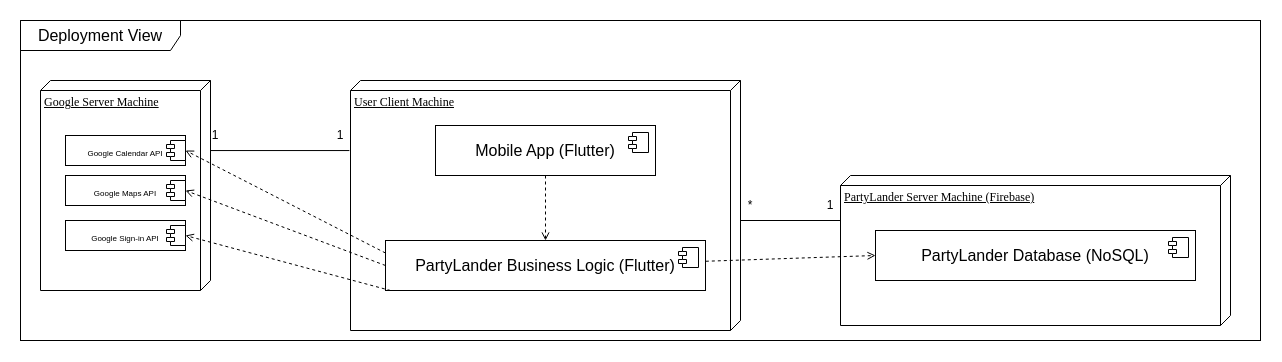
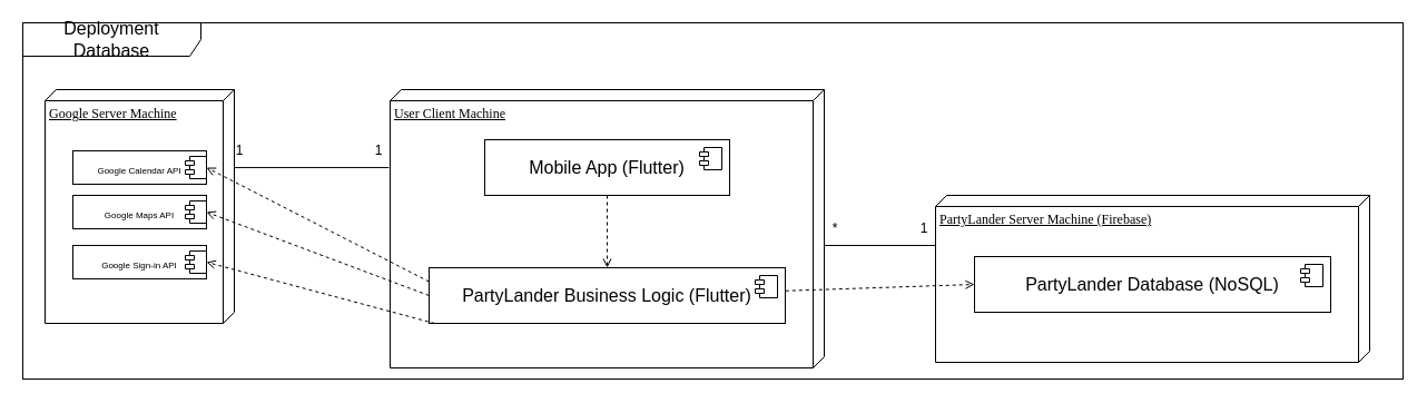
  <mxCell id="0" />
  <mxCell id="1" parent="0" />
  <mxCell id="2" value="" style="rounded=0;whiteSpace=wrap;html=1;" vertex="1" parent="1"><mxGeometry x="20" width="1240" height="320" as="geometry" y="20" /></mxCell>
  <mxCell id="3" value="User Client Machine" style="verticalAlign=top;align=left;spacingTop=8;spacingLeft=2;spacingRight=12;shape=cube;size=10;direction=south;fontStyle=4;html=1;rounded=0;shadow=0;comic=0;labelBackgroundColor=none;strokeWidth=1;fontFamily=Verdana;fontSize=12" parent="1" vertex="1"><mxGeometry x="350" y="80" width="390" height="250" as="geometry" /></mxCell>
  <mxCell id="4" value="PartyLander Server Machine (Firebase)" style="verticalAlign=top;align=left;spacingTop=8;spacingLeft=2;spacingRight=12;shape=cube;size=10;direction=south;fontStyle=4;html=1;rounded=0;shadow=0;comic=0;labelBackgroundColor=none;strokeWidth=1;fontFamily=Verdana;fontSize=12" parent="1" vertex="1"><mxGeometry x="840" y="175" width="390" height="150" as="geometry" /></mxCell>
  <mxCell id="5" value="Mobile App (Flutter)" style="html=1;dropTarget=0;whiteSpace=wrap;fontSize=16;" parent="1" vertex="1"><mxGeometry x="435" y="125" width="220" height="50" as="geometry" /></mxCell>
  <mxCell id="6" value="" style="shape=module;jettyWidth=8;jettyHeight=4;fontSize=16;" parent="5" vertex="1"><mxGeometry x="1" width="20" height="20" relative="1" as="geometry"><mxPoint x="-27" y="7" as="offset" /></mxGeometry></mxCell>
  <mxCell id="7" value="PartyLander Business Logic (Flutter)" style="html=1;dropTarget=0;whiteSpace=wrap;fontSize=16;" parent="1" vertex="1"><mxGeometry x="385" y="240" width="320" height="50" as="geometry" /></mxCell>
  <mxCell id="8" value="" style="shape=module;jettyWidth=8;jettyHeight=4;fontSize=16;" parent="7" vertex="1"><mxGeometry x="1" width="20" height="20" relative="1" as="geometry"><mxPoint x="-27" y="7" as="offset" /></mxGeometry></mxCell>
  <mxCell id="9" value="PartyLander Database (NoSQL)" style="html=1;dropTarget=0;whiteSpace=wrap;fontSize=16;" parent="1" vertex="1"><mxGeometry x="875" y="230" width="320" height="50" as="geometry" /></mxCell>
  <mxCell id="10" value="" style="shape=module;jettyWidth=8;jettyHeight=4;fontSize=16;" parent="9" vertex="1"><mxGeometry x="1" width="20" height="20" relative="1" as="geometry"><mxPoint x="-27" y="7" as="offset" /></mxGeometry></mxCell>
  <mxCell id="11" value="Google Server Machine" style="verticalAlign=top;align=left;spacingTop=8;spacingLeft=2;spacingRight=12;shape=cube;size=10;direction=south;fontStyle=4;html=1;rounded=0;shadow=0;comic=0;labelBackgroundColor=none;strokeWidth=1;fontFamily=Verdana;fontSize=12" parent="1" vertex="1"><mxGeometry x="40" y="80" width="170" height="210" as="geometry" /></mxCell>
  <mxCell id="12" value="&lt;font style=&quot;font-size: 8px;&quot;&gt;Google Calendar API&lt;/font&gt;" style="html=1;dropTarget=0;whiteSpace=wrap;fontSize=16;align=center;" parent="1" vertex="1"><mxGeometry x="65" y="135" width="120" height="30" as="geometry" /></mxCell>
  <mxCell id="13" value="" style="shape=module;jettyWidth=8;jettyHeight=4;fontSize=16;" parent="12" vertex="1"><mxGeometry x="1" width="19" height="20" relative="1" as="geometry"><mxPoint x="-19" y="5" as="offset" /></mxGeometry></mxCell>
  <mxCell id="14" value="&lt;font style=&quot;font-size: 8px;&quot;&gt;Google Maps API&lt;/font&gt;" style="html=1;dropTarget=0;whiteSpace=wrap;fontSize=16;align=center;" parent="1" vertex="1"><mxGeometry x="65" y="175" width="120" height="30" as="geometry" /></mxCell>
  <mxCell id="15" value="" style="shape=module;jettyWidth=8;jettyHeight=4;fontSize=16;" parent="14" vertex="1"><mxGeometry x="1" width="19" height="20" relative="1" as="geometry"><mxPoint x="-19" y="5" as="offset" /></mxGeometry></mxCell>
  <mxCell id="16" value="&lt;font style=&quot;font-size: 8px;&quot;&gt;Google Sign-in API&lt;/font&gt;" style="html=1;dropTarget=0;whiteSpace=wrap;fontSize=16;align=center;" parent="1" vertex="1"><mxGeometry x="65" y="220" width="120" height="30" as="geometry" /></mxCell>
  <mxCell id="17" value="" style="shape=module;jettyWidth=8;jettyHeight=4;fontSize=16;" parent="16" vertex="1"><mxGeometry x="1" width="19" height="20" relative="1" as="geometry"><mxPoint x="-19" y="5" as="offset" /></mxGeometry></mxCell>
- <mxCell id="18" value="Deployment View" style="shape=umlFrame;whiteSpace=wrap;html=1;pointerEvents=0;recursiveResize=0;container=1;collapsible=0;width=160;fontSize=16;" parent="1" vertex="1"><mxGeometry x="20" width="1240" height="320" as="geometry" y="20" /></mxCell>
+ <mxCell id="18" value="Deployment Database" style="shape=umlFrame;whiteSpace=wrap;html=1;pointerEvents=0;recursiveResize=0;container=1;collapsible=0;width=160;fontSize=16;" parent="1" vertex="1"><mxGeometry x="20" width="1240" height="320" as="geometry" y="20" /></mxCell>
  <mxCell id="19" value="" style="endArrow=open;dashed=1;html=1;rounded=0;endFill=0;exitX=0.5;exitY=1;exitDx=0;exitDy=0;entryX=0.5;entryY=0;entryDx=0;entryDy=0;" edge="1" parent="1" source="5" target="7"><mxGeometry width="50" height="50" relative="1" as="geometry"><mxPoint x="1125" y="370" as="sourcePoint" /><mxPoint x="1175" y="320" as="targetPoint" /></mxGeometry></mxCell>
  <mxCell id="20" value="" style="endArrow=open;dashed=1;html=1;rounded=0;endFill=0;entryX=0;entryY=0.5;entryDx=0;entryDy=0;exitX=1.001;exitY=0.415;exitDx=0;exitDy=0;exitPerimeter=0;" edge="1" parent="1" source="7" target="9"><mxGeometry width="50" height="50" relative="1" as="geometry"><mxPoint x="720" y="260" as="sourcePoint" /><mxPoint x="800" y="335" as="targetPoint" /></mxGeometry></mxCell>
  <mxCell id="21" value="" style="endArrow=none;html=1;rounded=0;entryX=0.3;entryY=1;entryDx=0;entryDy=0;entryPerimeter=0;" edge="1" parent="1" target="4"><mxGeometry width="50" height="50" relative="1" as="geometry"><mxPoint x="740" y="220" as="sourcePoint" /><mxPoint x="840" y="230" as="targetPoint" /></mxGeometry></mxCell>
  <mxCell id="22" value="1" style="text;strokeColor=none;align=center;fillColor=none;html=1;verticalAlign=middle;whiteSpace=wrap;rounded=0;" vertex="1" parent="1"><mxGeometry x="800" y="190" width="60" height="30" as="geometry" /></mxCell>
  <mxCell id="23" value="*" style="text;strokeColor=none;align=center;fillColor=none;html=1;verticalAlign=middle;whiteSpace=wrap;rounded=0;" vertex="1" parent="1"><mxGeometry x="720" y="190" width="60" height="30" as="geometry" /></mxCell>
  <mxCell id="24" value="" style="endArrow=open;dashed=1;html=1;rounded=0;endFill=0;entryX=1;entryY=0.5;entryDx=0;entryDy=0;" edge="1" parent="1" target="17"><mxGeometry width="50" height="50" relative="1" as="geometry"><mxPoint y="290" as="sourcePoint" x="390" /><mxPoint x="385" y="370" as="targetPoint" /></mxGeometry></mxCell>
  <mxCell id="25" value="" style="endArrow=open;dashed=1;html=1;rounded=0;endFill=0;entryX=1;entryY=0.5;entryDx=0;entryDy=0;exitX=0;exitY=0.5;exitDx=0;exitDy=0;" edge="1" parent="1" source="7" target="15"><mxGeometry width="50" height="50" relative="1" as="geometry"><mxPoint x="185" y="336" as="sourcePoint" /><mxPoint x="355" y="330" as="targetPoint" /></mxGeometry></mxCell>
  <mxCell id="26" value="" style="endArrow=open;dashed=1;html=1;rounded=0;endFill=0;entryX=1;entryY=0.5;entryDx=0;entryDy=0;exitX=0;exitY=0.25;exitDx=0;exitDy=0;" edge="1" parent="1" source="7" target="13"><mxGeometry width="50" height="50" relative="1" as="geometry"><mxPoint x="735" y="291" as="sourcePoint" /><mxPoint x="905" y="285" as="targetPoint" /></mxGeometry></mxCell>
  <mxCell id="27" value="" style="endArrow=none;html=1;rounded=0;entryX=0.648;entryY=1.002;entryDx=0;entryDy=0;exitX=0.409;exitY=1.002;exitDx=0;exitDy=0;entryPerimeter=0;exitPerimeter=0;" edge="1" parent="1" source="29" target="28"><mxGeometry width="50" height="50" relative="1" as="geometry"><mxPoint x="230" y="150" as="sourcePoint" /><mxPoint x="330" y="150" as="targetPoint" /></mxGeometry></mxCell>
  <mxCell id="28" value="1" style="text;strokeColor=none;align=center;fillColor=none;html=1;verticalAlign=middle;whiteSpace=wrap;rounded=0;" vertex="1" parent="1"><mxGeometry x="310" y="120" width="60" height="30" as="geometry" /></mxCell>
  <mxCell id="29" value="1" style="text;strokeColor=none;align=center;fillColor=none;html=1;verticalAlign=middle;whiteSpace=wrap;rounded=0;" vertex="1" parent="1"><mxGeometry x="185" y="120" width="60" height="30" as="geometry" /></mxCell>
